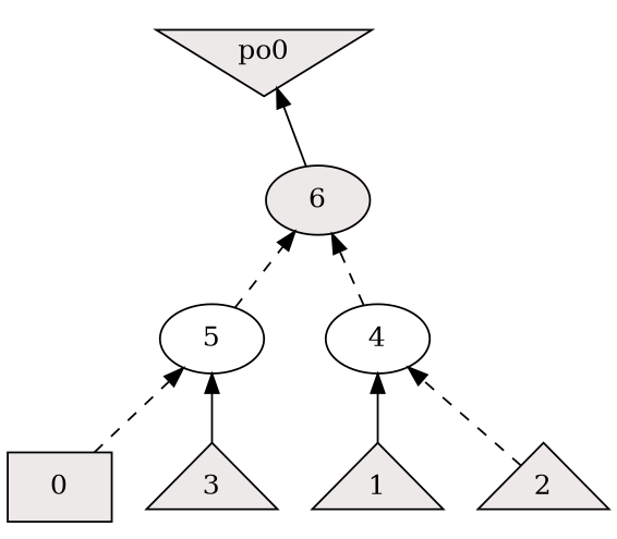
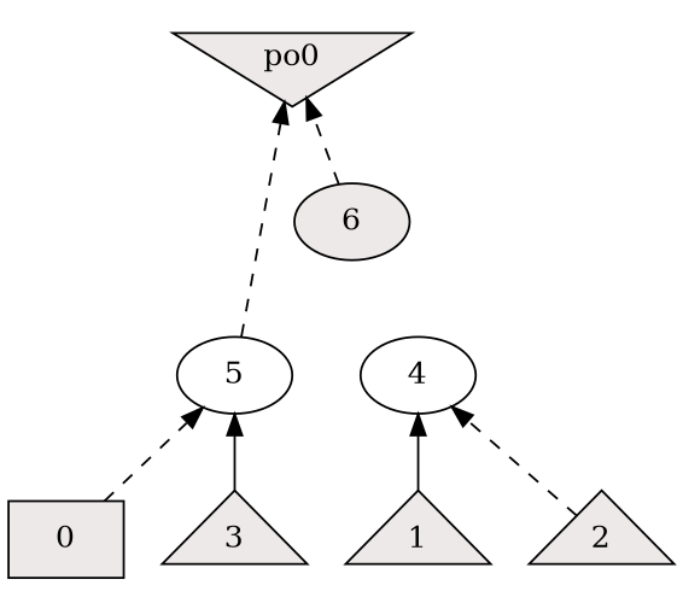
  digraph {
    fontname="DejaVu Serif"
    rankdir=BT
    node [fillcolor=snow2 fontname="DejaVu Serif" shape=triangle style=filled]
    edge [fontname="DejaVu Serif" style=dashed]
    n1 [label=0 shape=box]
    n2 [label=1]
    n3 [label=2]
    n4 [label=3]
    n5 [fillcolor=white label=4 shape=ellipse]
    n6 [fillcolor=white label=5 shape=ellipse]
    n7 [label=6 shape=ellipse]
    po0 [shape=invtriangle]
    subgraph sub_1 {
      rank=same
      n1
      n2
      n3
      n4
    }
    subgraph sub_2 {
      rank=same
      n5
      n6
    }
    subgraph sub_3 {
      rank=same
      n7
    }
    subgraph sub_4 {
      rank=same
      po0
    }
    n1 -> n6
    n2 -> n5 [style=solid]
    n3 -> n5
    n4 -> n6 [style=solid]
-   n5 -> n7
-   n6 -> n7
-   n7 -> po0 [style=solid]
+   n6 -> po0
+   n7 -> po0
  }
